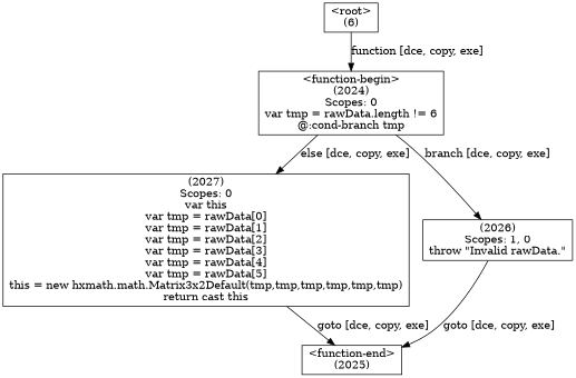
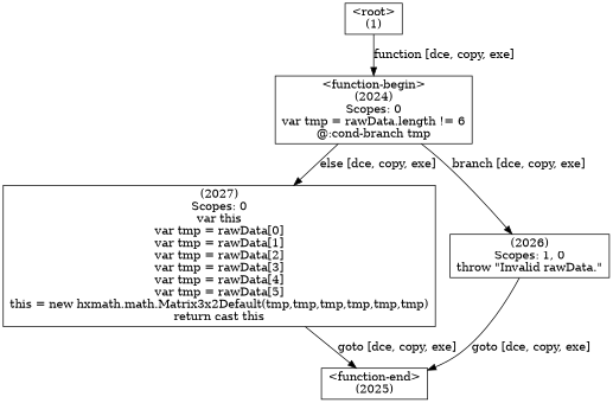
  digraph {
    node [shape=box]
    n1 [label="(2027)\nScopes: 0\nvar this\nvar tmp = rawData[0]\nvar tmp = rawData[1]\nvar tmp = rawData[2]\nvar tmp = rawData[3]\nvar tmp = rawData[4]\nvar tmp = rawData[5]\nthis = new hxmath.math.Matrix3x2Default(tmp,tmp,tmp,tmp,tmp,tmp)\nreturn cast this"]
    n2 [label="<function-end>\n(2025)"]
    n3 [label="(2026)\nScopes: 1, 0\nthrow \"Invalid rawData.\""]
    n4 [label="<function-begin>\n(2024)\nScopes: 0\nvar tmp = rawData.length != 6\n@:cond-branch tmp"]
-   n5 [label="<root>\n(6)"]
+   n5 [label="<root>\n(1)"]
    n1 -> n2 [label="goto [dce, copy, exe]"]
    n3 -> n2 [label="goto [dce, copy, exe]"]
    n4 -> n1 [label="else [dce, copy, exe]"]
    n4 -> n3 [label="branch [dce, copy, exe]"]
    n5 -> n4 [label="function [dce, copy, exe]"]
  }
